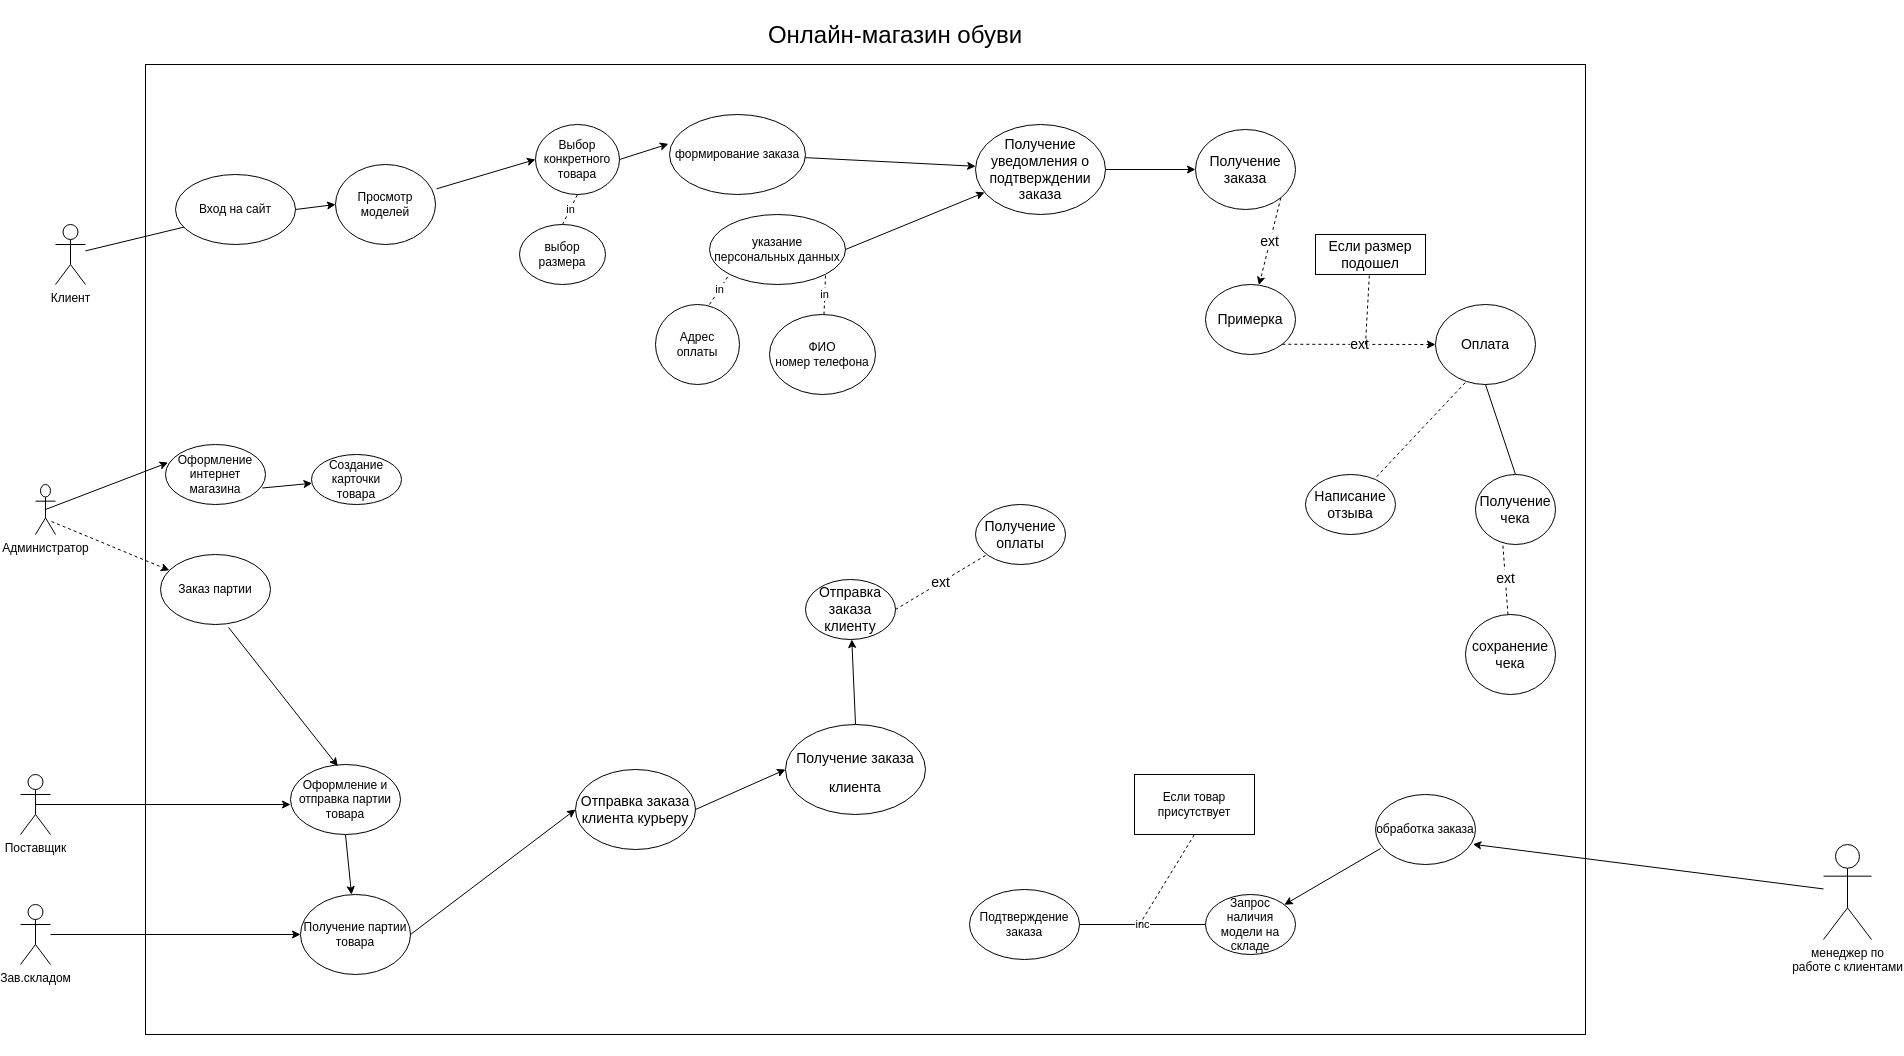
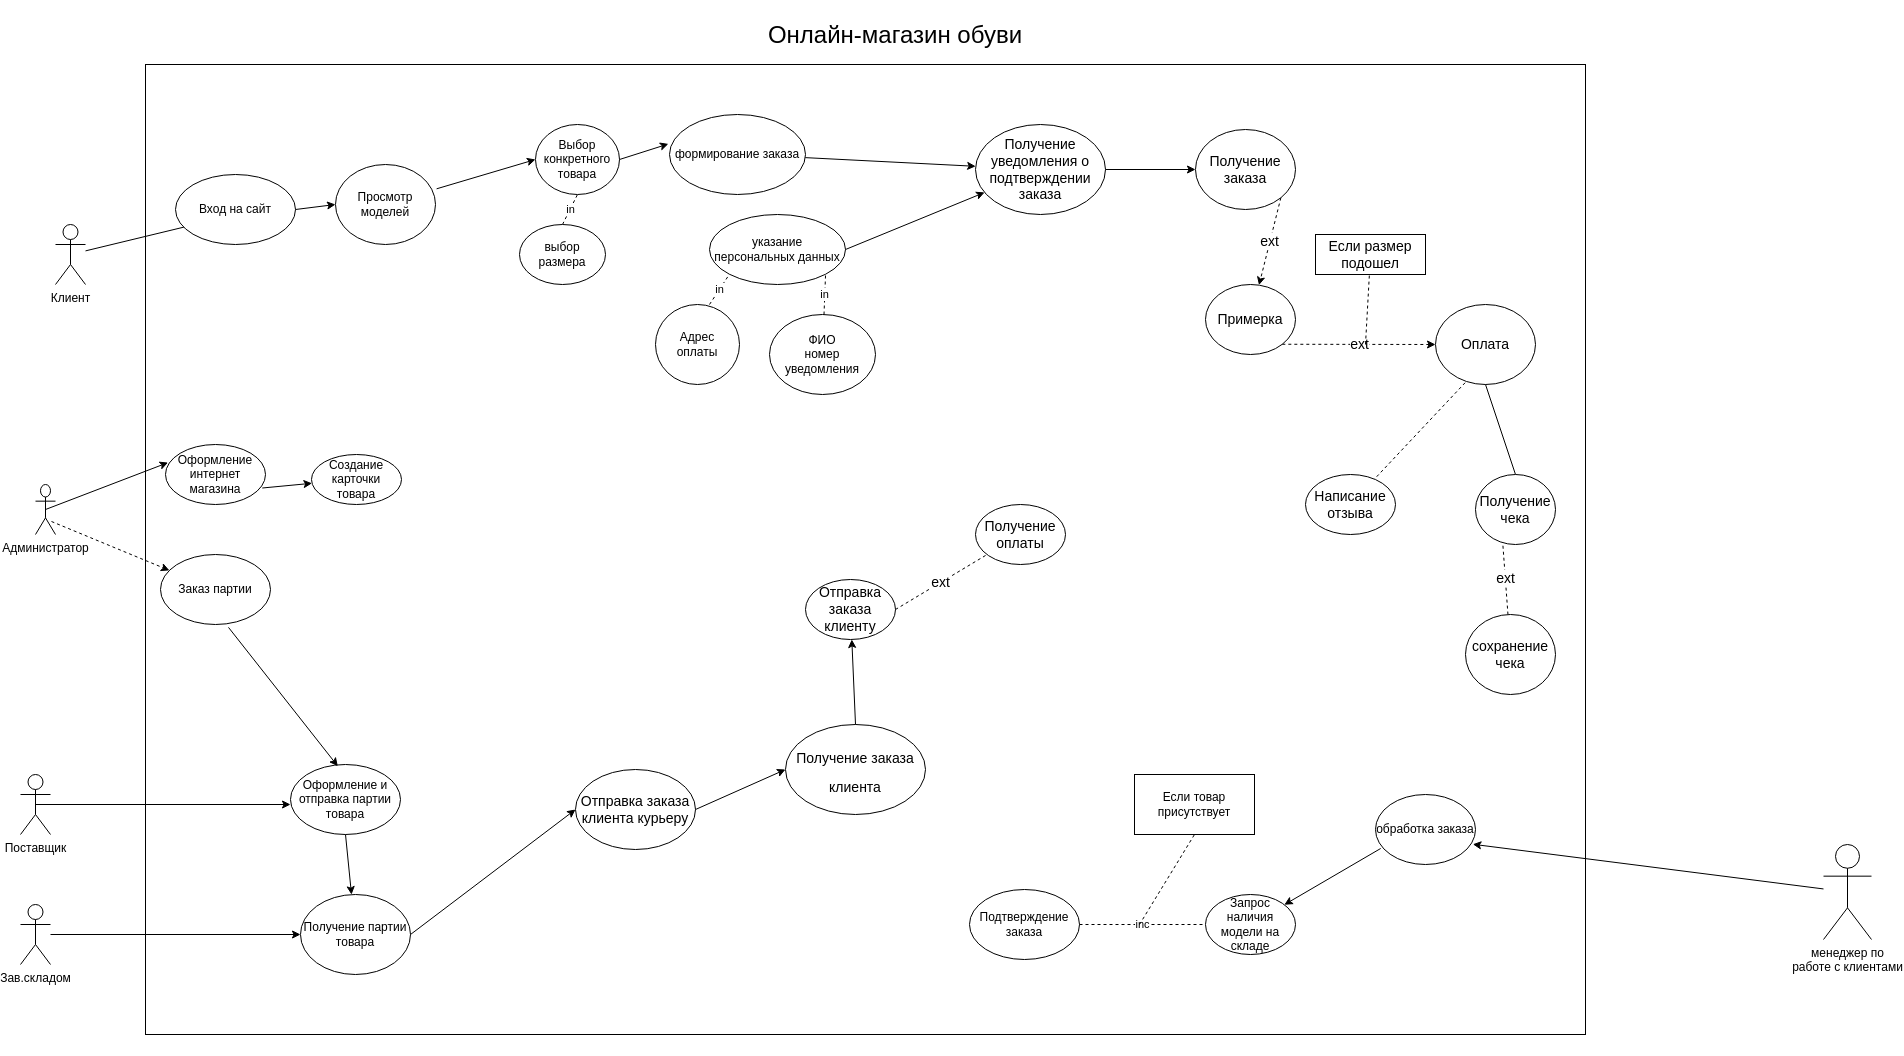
  <mxCell id="0" />
  <mxCell id="1" parent="0" />
  <mxCell id="2" value="Клиент" style="shape=umlActor;verticalLabelPosition=bottom;verticalAlign=top;html=1;" parent="1" vertex="1"><mxGeometry x="55" y="224" width="30" height="60" as="geometry" /></mxCell>
  <mxCell id="3" value="&lt;p style=&quot;margin:0px;margin-top:4px;text-align:center;&quot;&gt;&lt;br&gt;&lt;br&gt;&lt;/p&gt;" style="verticalAlign=top;align=left;overflow=fill;fontSize=12;fontFamily=Helvetica;html=1;fillColor=none;" parent="1" vertex="1"><mxGeometry x="145" y="64" width="1440" height="970" as="geometry" /></mxCell>
  <mxCell id="4" value="Администратор" style="shape=umlActor;verticalLabelPosition=bottom;verticalAlign=top;html=1;" parent="1" vertex="1"><mxGeometry x="35" y="484" width="20" height="50" as="geometry" /></mxCell>
  <mxCell id="5" value="" style="endArrow=classic;html=1;rounded=0;entryX=0;entryY=0.5;entryDx=0;entryDy=0;" parent="1" source="2" edge="1"><mxGeometry width="50" height="50" relative="1" as="geometry"><mxPoint x="365" y="384" as="sourcePoint" /><mxPoint x="215" y="219" as="targetPoint" /></mxGeometry></mxCell>
  <mxCell id="6" value="Вход на сайт" style="ellipse;whiteSpace=wrap;html=1;" parent="1" vertex="1"><mxGeometry x="175" y="174" width="120" height="70" as="geometry" /></mxCell>
  <mxCell id="7" value="" style="endArrow=classic;html=1;rounded=0;exitX=1;exitY=0.5;exitDx=0;exitDy=0;entryX=0;entryY=0.5;entryDx=0;entryDy=0;" parent="1" source="6" target="8" edge="1"><mxGeometry width="50" height="50" relative="1" as="geometry"><mxPoint x="695" y="384" as="sourcePoint" /><mxPoint x="735" y="314" as="targetPoint" /></mxGeometry></mxCell>
  <mxCell id="8" value="Просмотр&lt;br&gt;моделей" style="ellipse;whiteSpace=wrap;html=1;" parent="1" vertex="1"><mxGeometry x="335" y="164" width="100" height="80" as="geometry" /></mxCell>
  <mxCell id="9" value="" style="endArrow=classic;html=1;rounded=0;exitX=1.011;exitY=0.304;exitDx=0;exitDy=0;entryX=0;entryY=0.5;entryDx=0;entryDy=0;exitPerimeter=0;" parent="1" source="8" target="10" edge="1"><mxGeometry width="50" height="50" relative="1" as="geometry"><mxPoint x="535" y="364" as="sourcePoint" /><mxPoint x="585" y="314" as="targetPoint" /></mxGeometry></mxCell>
  <mxCell id="10" value="Выбор&lt;br&gt;конкретного товара" style="ellipse;whiteSpace=wrap;html=1;" parent="1" vertex="1"><mxGeometry x="535" y="124" width="84" height="70" as="geometry" /></mxCell>
  <mxCell id="11" value="in" style="endArrow=none;dashed=1;html=1;rounded=0;entryX=0.5;entryY=1;entryDx=0;entryDy=0;exitX=0.5;exitY=0;exitDx=0;exitDy=0;" parent="1" source="12" target="10" edge="1"><mxGeometry width="50" height="50" relative="1" as="geometry"><mxPoint x="409" y="324" as="sourcePoint" /><mxPoint x="459" y="274" as="targetPoint" /></mxGeometry></mxCell>
  <mxCell id="12" value="выбор размера" style="ellipse;whiteSpace=wrap;html=1;" parent="1" vertex="1"><mxGeometry x="519" y="224" width="86" height="60" as="geometry" /></mxCell>
  <mxCell id="13" value="" style="endArrow=classic;html=1;rounded=0;exitX=1;exitY=0.5;exitDx=0;exitDy=0;entryX=-0.008;entryY=0.368;entryDx=0;entryDy=0;entryPerimeter=0;" parent="1" source="10" target="14" edge="1"><mxGeometry width="50" height="50" relative="1" as="geometry"><mxPoint x="509" y="384" as="sourcePoint" /><mxPoint x="589" y="244" as="targetPoint" /></mxGeometry></mxCell>
  <mxCell id="14" value="формирование заказа" style="ellipse;whiteSpace=wrap;html=1;" parent="1" vertex="1"><mxGeometry x="669" y="114" width="136" height="80" as="geometry" /></mxCell>
  <mxCell id="15" value="менеджер по &lt;br&gt;работе с клиентами" style="shape=umlActor;verticalLabelPosition=bottom;verticalAlign=top;html=1;outlineConnect=0;" parent="1" vertex="1"><mxGeometry x="1823" y="844" width="48" height="95" as="geometry" /></mxCell>
  <mxCell id="16" value="" style="endArrow=classic;html=1;rounded=0;entryX=0.973;entryY=0.711;entryDx=0;entryDy=0;entryPerimeter=0;" parent="1" source="15" target="23" edge="1"><mxGeometry width="50" height="50" relative="1" as="geometry"><mxPoint x="1111" y="929" as="sourcePoint" /><mxPoint x="1161" y="879" as="targetPoint" /></mxGeometry></mxCell>
  <mxCell id="17" value="указание персональных данных" style="ellipse;whiteSpace=wrap;html=1;" parent="1" vertex="1"><mxGeometry x="709" y="214" width="136" height="70" as="geometry" /></mxCell>
  <mxCell id="18" value="" style="endArrow=classic;html=1;rounded=0;" parent="1" source="14" target="49" edge="1"><mxGeometry width="50" height="50" relative="1" as="geometry"><mxPoint x="669" y="384" as="sourcePoint" /><mxPoint x="719" y="334" as="targetPoint" /></mxGeometry></mxCell>
  <mxCell id="19" value="in" style="endArrow=none;dashed=1;html=1;rounded=0;entryX=0;entryY=1;entryDx=0;entryDy=0;" parent="1" target="17" edge="1"><mxGeometry width="50" height="50" relative="1" as="geometry"><mxPoint x="709" y="304" as="sourcePoint" /><mxPoint x="719" y="314" as="targetPoint" /></mxGeometry></mxCell>
  <mxCell id="20" value="Адрес&lt;br&gt;оплаты" style="ellipse;whiteSpace=wrap;html=1;" parent="1" vertex="1"><mxGeometry x="655" y="304" width="84" height="80" as="geometry" /></mxCell>
- <mxCell id="21" value="ФИО&lt;br&gt;номер телефона" style="ellipse;whiteSpace=wrap;html=1;" parent="1" vertex="1"><mxGeometry x="769" y="314" width="106" height="80" as="geometry" /></mxCell>
+ <mxCell id="21" value="ФИО&lt;br&gt;номер уведомления" style="ellipse;whiteSpace=wrap;html=1;" parent="1" vertex="1"><mxGeometry x="769" y="314" width="106" height="80" as="geometry" /></mxCell>
  <mxCell id="22" value="in" style="endArrow=none;dashed=1;html=1;rounded=0;entryX=1;entryY=1;entryDx=0;entryDy=0;" parent="1" source="21" target="17" edge="1"><mxGeometry width="50" height="50" relative="1" as="geometry"><mxPoint x="669" y="544" as="sourcePoint" /><mxPoint x="719" y="494" as="targetPoint" /></mxGeometry></mxCell>
  <mxCell id="23" value="обработка заказа" style="ellipse;whiteSpace=wrap;html=1;" parent="1" vertex="1"><mxGeometry x="1375" y="794" width="100" height="70" as="geometry" /></mxCell>
  <mxCell id="24" value="" style="endArrow=classic;html=1;rounded=0;exitX=0.052;exitY=0.771;exitDx=0;exitDy=0;exitPerimeter=0;" parent="1" source="23" target="25" edge="1"><mxGeometry width="50" height="50" relative="1" as="geometry"><mxPoint x="1095" y="1024" as="sourcePoint" /><mxPoint x="1265" y="904" as="targetPoint" /></mxGeometry></mxCell>
  <mxCell id="25" value="Запрос наличия модели на складе" style="ellipse;whiteSpace=wrap;html=1;" parent="1" vertex="1"><mxGeometry x="1205" y="894" width="90" height="60" as="geometry" /></mxCell>
  <mxCell id="26" value="Зав.складом" style="shape=umlActor;verticalLabelPosition=bottom;verticalAlign=top;html=1;outlineConnect=0;" parent="1" vertex="1"><mxGeometry x="20" y="904" width="30" height="60" as="geometry" /></mxCell>
  <mxCell id="27" value="" style="endArrow=classic;html=1;rounded=0;" parent="1" source="26" target="31" edge="1"><mxGeometry width="50" height="50" relative="1" as="geometry"><mxPoint x="-510" y="794" as="sourcePoint" /><mxPoint x="-81.503" y="954.712" as="targetPoint" /></mxGeometry></mxCell>
  <mxCell id="28" value="Поставщик" style="shape=umlActor;verticalLabelPosition=bottom;verticalAlign=top;html=1;outlineConnect=0;" parent="1" vertex="1"><mxGeometry x="20" y="774" width="30" height="60" as="geometry" /></mxCell>
  <mxCell id="29" value="" style="endArrow=classic;html=1;rounded=0;exitX=0.8;exitY=0.74;exitDx=0;exitDy=0;exitPerimeter=0;dashed=1;" parent="1" target="30" edge="1" source="4"><mxGeometry width="50" height="50" relative="1" as="geometry"><mxPoint x="395" y="714" as="sourcePoint" /><mxPoint x="505" y="714" as="targetPoint" /></mxGeometry></mxCell>
  <mxCell id="30" value="Заказ партии" style="ellipse;whiteSpace=wrap;html=1;" parent="1" vertex="1"><mxGeometry x="160" y="554" width="110" height="70" as="geometry" /></mxCell>
  <mxCell id="31" value="Получение партии товара" style="ellipse;whiteSpace=wrap;html=1;" parent="1" vertex="1"><mxGeometry x="300" y="894" width="110" height="80" as="geometry" /></mxCell>
  <mxCell id="32" value="" style="endArrow=classic;html=1;rounded=0;exitX=0.5;exitY=0.5;exitDx=0;exitDy=0;exitPerimeter=0;" parent="1" source="28" edge="1"><mxGeometry width="50" height="50" relative="1" as="geometry"><mxPoint x="-510" y="554" as="sourcePoint" /><mxPoint x="290" y="804" as="targetPoint" /></mxGeometry></mxCell>
  <mxCell id="33" value="Оформление и отправка партии товара" style="ellipse;whiteSpace=wrap;html=1;" parent="1" vertex="1"><mxGeometry x="290" y="764" width="110" height="70" as="geometry" /></mxCell>
  <mxCell id="34" value="" style="endArrow=classic;html=1;rounded=0;exitX=0.5;exitY=1;exitDx=0;exitDy=0;" parent="1" source="33" target="31" edge="1"><mxGeometry width="50" height="50" relative="1" as="geometry"><mxPoint x="355" y="1089" as="sourcePoint" /><mxPoint x="110" y="974" as="targetPoint" /></mxGeometry></mxCell>
  <mxCell id="35" value="" style="endArrow=classic;html=1;rounded=0;entryX=0.026;entryY=0.301;entryDx=0;entryDy=0;entryPerimeter=0;exitX=0.5;exitY=0.5;exitDx=0;exitDy=0;exitPerimeter=0;" parent="1" target="36" edge="1" source="4"><mxGeometry width="50" height="50" relative="1" as="geometry"><mxPoint x="65" y="524" as="sourcePoint" /><mxPoint x="625" y="464" as="targetPoint" /></mxGeometry></mxCell>
  <mxCell id="36" value="Оформление интернет магазина" style="ellipse;whiteSpace=wrap;html=1;" parent="1" vertex="1"><mxGeometry x="165" y="444" width="100" height="60" as="geometry" /></mxCell>
  <mxCell id="37" value="" style="endArrow=classic;html=1;rounded=0;exitX=0.968;exitY=0.725;exitDx=0;exitDy=0;exitPerimeter=0;" parent="1" source="36" target="38" edge="1"><mxGeometry width="50" height="50" relative="1" as="geometry"><mxPoint x="945" y="354" as="sourcePoint" /><mxPoint x="975" y="324" as="targetPoint" /></mxGeometry></mxCell>
  <mxCell id="38" value="Создание карточки товара" style="ellipse;whiteSpace=wrap;html=1;" parent="1" vertex="1"><mxGeometry x="311" y="454" width="90" height="50" as="geometry" /></mxCell>
  <mxCell id="39" value="Подтверждение&lt;br&gt;заказа" style="ellipse;whiteSpace=wrap;html=1;" parent="1" vertex="1"><mxGeometry x="969" y="889" width="110" height="70" as="geometry" /></mxCell>
- <mxCell id="40" value="inc" style="endArrow=none;dashed=0;html=1;rounded=0;entryX=0;entryY=0.5;entryDx=0;entryDy=0;exitX=1;exitY=0.5;exitDx=0;exitDy=0;" parent="1" source="39" target="25" edge="1"><mxGeometry width="50" height="50" relative="1" as="geometry"><mxPoint x="1105" y="884" as="sourcePoint" /><mxPoint x="1155" y="834" as="targetPoint" /></mxGeometry></mxCell>
+ <mxCell id="40" value="inc" style="endArrow=none;dashed=1;html=1;rounded=0;entryX=0;entryY=0.5;entryDx=0;entryDy=0;exitX=1;exitY=0.5;exitDx=0;exitDy=0;" parent="1" source="39" target="25" edge="1"><mxGeometry width="50" height="50" relative="1" as="geometry"><mxPoint x="1105" y="884" as="sourcePoint" /><mxPoint x="1155" y="834" as="targetPoint" /></mxGeometry></mxCell>
  <mxCell id="41" value="Если товар присутствует" style="rounded=0;whiteSpace=wrap;html=1;" parent="1" vertex="1"><mxGeometry x="1134" y="774" width="120" height="60" as="geometry" /></mxCell>
  <mxCell id="42" value="" style="endArrow=none;dashed=1;html=1;rounded=0;entryX=0.5;entryY=1;entryDx=0;entryDy=0;" parent="1" target="41" edge="1"><mxGeometry width="50" height="50" relative="1" as="geometry"><mxPoint x="1139" y="924" as="sourcePoint" /><mxPoint x="1055" y="944" as="targetPoint" /></mxGeometry></mxCell>
  <mxCell id="43" value="" style="endArrow=classic;html=1;rounded=0;exitX=0.618;exitY=1.041;exitDx=0;exitDy=0;exitPerimeter=0;entryX=0.43;entryY=0.024;entryDx=0;entryDy=0;entryPerimeter=0;" edge="1" parent="1" source="30" target="33"><mxGeometry width="50" height="50" relative="1" as="geometry"><mxPoint x="665" y="774" as="sourcePoint" /><mxPoint x="705" y="724" as="targetPoint" /></mxGeometry></mxCell>
  <mxCell id="44" value="Онлайн-магазин обуви" style="text;html=1;strokeColor=none;fillColor=none;align=center;verticalAlign=middle;whiteSpace=wrap;rounded=0;fontSize=24;" vertex="1" parent="1"><mxGeometry x="755" y="20" width="280" height="30" as="geometry" /></mxCell>
  <mxCell id="45" value="&lt;font style=&quot;font-size: 14px;&quot;&gt;Получение заказа клиента&lt;/font&gt;" style="ellipse;whiteSpace=wrap;html=1;fontSize=24;" vertex="1" parent="1"><mxGeometry x="785" y="724" width="140" height="90" as="geometry" /></mxCell>
  <mxCell id="46" value="" style="endArrow=classic;html=1;rounded=0;fontSize=24;exitX=1;exitY=0.5;exitDx=0;exitDy=0;entryX=0;entryY=0.5;entryDx=0;entryDy=0;" edge="1" parent="1" source="31" target="47"><mxGeometry width="50" height="50" relative="1" as="geometry"><mxPoint x="705" y="824" as="sourcePoint" /><mxPoint x="755" y="774" as="targetPoint" /></mxGeometry></mxCell>
  <mxCell id="47" value="Отправка заказа клиента курьеру" style="ellipse;whiteSpace=wrap;html=1;fontSize=14;" vertex="1" parent="1"><mxGeometry x="575" y="769" width="120" height="80" as="geometry" /></mxCell>
  <mxCell id="48" value="" style="endArrow=classic;html=1;rounded=0;fontSize=14;exitX=1;exitY=0.5;exitDx=0;exitDy=0;" edge="1" parent="1" source="17" target="49"><mxGeometry width="50" height="50" relative="1" as="geometry"><mxPoint x="685" y="514" as="sourcePoint" /><mxPoint x="735" y="464" as="targetPoint" /></mxGeometry></mxCell>
  <mxCell id="49" value="Получение уведомления о подтверждении заказа" style="ellipse;whiteSpace=wrap;html=1;fontSize=14;" vertex="1" parent="1"><mxGeometry x="975" y="124" width="130" height="90" as="geometry" /></mxCell>
  <mxCell id="50" value="" style="endArrow=classic;html=1;rounded=0;fontSize=14;exitX=0.5;exitY=0;exitDx=0;exitDy=0;" edge="1" parent="1" source="45" target="51"><mxGeometry width="50" height="50" relative="1" as="geometry"><mxPoint x="426.57" y="509" as="sourcePoint" /><mxPoint x="476.57" y="459" as="targetPoint" /></mxGeometry></mxCell>
  <mxCell id="51" value="Отправка заказа клиенту" style="ellipse;whiteSpace=wrap;html=1;fontSize=14;" vertex="1" parent="1"><mxGeometry x="805" y="579" width="90" height="60" as="geometry" /></mxCell>
  <mxCell id="52" value="Получение заказа" style="ellipse;whiteSpace=wrap;html=1;fontSize=14;" vertex="1" parent="1"><mxGeometry x="1195" y="129" width="100" height="80" as="geometry" /></mxCell>
  <mxCell id="53" value="" style="endArrow=classic;html=1;rounded=0;fontSize=14;entryX=0;entryY=0.5;entryDx=0;entryDy=0;" edge="1" parent="1" source="49" target="52"><mxGeometry width="50" height="50" relative="1" as="geometry"><mxPoint x="685" as="sourcePoint" y="604" /><mxPoint x="735" y="554" as="targetPoint" /></mxGeometry></mxCell>
  <mxCell id="54" value="ext" style="endArrow=classic;html=1;rounded=0;fontSize=14;exitX=1;exitY=1;exitDx=0;exitDy=0;dashed=1;" edge="1" parent="1" source="52" target="55"><mxGeometry width="50" height="50" relative="1" as="geometry"><mxPoint x="925" y="644" as="sourcePoint" /><mxPoint x="975" y="594" as="targetPoint" /></mxGeometry></mxCell>
  <mxCell id="55" value="Примерка" style="ellipse;whiteSpace=wrap;html=1;fontSize=14;" vertex="1" parent="1"><mxGeometry x="1205" y="284" width="90" height="70" as="geometry" /></mxCell>
  <mxCell id="56" value="ext" style="endArrow=classic;html=1;rounded=0;dashed=1;fontSize=14;exitX=1;exitY=1;exitDx=0;exitDy=0;" edge="1" parent="1" source="55" target="57"><mxGeometry width="50" height="50" relative="1" as="geometry"><mxPoint x="925" y="644" as="sourcePoint" /><mxPoint x="985" y="584" as="targetPoint" /></mxGeometry></mxCell>
  <mxCell id="57" value="Оплата" style="ellipse;whiteSpace=wrap;html=1;fontSize=14;" vertex="1" parent="1"><mxGeometry x="1435" y="304" width="100" height="80" as="geometry" /></mxCell>
  <mxCell id="58" value="" style="endArrow=none;dashed=1;html=1;rounded=0;fontSize=14;" edge="1" parent="1" target="59"><mxGeometry width="50" height="50" relative="1" as="geometry"><mxPoint x="1365" y="344" as="sourcePoint" /><mxPoint x="1395" y="514" as="targetPoint" /></mxGeometry></mxCell>
  <mxCell id="59" value="Если размер подошел" style="rounded=0;whiteSpace=wrap;html=1;fontSize=14;rotation=0;" vertex="1" parent="1"><mxGeometry x="1315" y="234" width="110" height="40" as="geometry" /></mxCell>
  <mxCell id="60" value="" style="endArrow=classic;html=1;rounded=0;fontSize=14;exitX=1;exitY=0.5;exitDx=0;exitDy=0;entryX=0;entryY=0.5;entryDx=0;entryDy=0;" edge="1" parent="1" source="47" target="45"><mxGeometry width="50" height="50" relative="1" as="geometry"><mxPoint x="618.996" y="777.284" as="sourcePoint" /><mxPoint x="1162.57" y="549" as="targetPoint" /></mxGeometry></mxCell>
  <mxCell id="61" value="ext" style="endArrow=none;dashed=1;html=1;rounded=0;fontSize=14;exitX=1;exitY=0.5;exitDx=0;exitDy=0;" edge="1" parent="1" source="51" target="62"><mxGeometry width="50" height="50" relative="1" as="geometry"><mxPoint x="1085" y="624" as="sourcePoint" /><mxPoint x="1135" y="574" as="targetPoint" /></mxGeometry></mxCell>
  <mxCell id="62" value="Получение оплаты" style="ellipse;whiteSpace=wrap;html=1;fontSize=14;" vertex="1" parent="1"><mxGeometry x="975" y="504" width="90" height="60" as="geometry" /></mxCell>
  <mxCell id="63" value="" style="endArrow=none;dashed=1;html=1;rounded=0;fontSize=14;exitX=0.296;exitY=0.978;exitDx=0;exitDy=0;exitPerimeter=0;" edge="1" parent="1" source="57" target="64"><mxGeometry width="50" height="50" relative="1" as="geometry"><mxPoint x="1085" y="614" as="sourcePoint" /><mxPoint x="1135" y="564" as="targetPoint" /></mxGeometry></mxCell>
  <mxCell id="64" value="Написание отзыва" style="ellipse;whiteSpace=wrap;html=1;fontSize=14;" vertex="1" parent="1"><mxGeometry x="1305" y="474" width="90" height="60" as="geometry" /></mxCell>
  <mxCell id="65" value="" style="endArrow=none;html=1;rounded=0;fontSize=14;entryX=0.5;entryY=1;entryDx=0;entryDy=0;exitX=0.5;exitY=0;exitDx=0;exitDy=0;" edge="1" parent="1" source="66" target="57"><mxGeometry width="50" height="50" relative="1" as="geometry"><mxPoint x="1085" as="sourcePoint" y="604" /><mxPoint x="1135" y="554" as="targetPoint" /></mxGeometry></mxCell>
  <mxCell id="66" value="Получение чека" style="ellipse;whiteSpace=wrap;html=1;fontSize=14;" vertex="1" parent="1"><mxGeometry x="1475" y="474" width="80" height="70" as="geometry" /></mxCell>
  <mxCell id="67" value="ext" style="endArrow=none;dashed=1;html=1;rounded=0;fontSize=14;entryX=0.341;entryY=0.986;entryDx=0;entryDy=0;entryPerimeter=0;" edge="1" parent="1" source="68" target="66"><mxGeometry width="50" height="50" relative="1" as="geometry"><mxPoint x="1085" y="594" as="sourcePoint" /><mxPoint x="1135" y="544" as="targetPoint" /></mxGeometry></mxCell>
  <mxCell id="68" value="сохранение чека" style="ellipse;whiteSpace=wrap;html=1;fontSize=14;" vertex="1" parent="1"><mxGeometry x="1465" y="614" width="90" height="80" as="geometry" /></mxCell>
